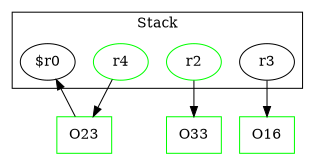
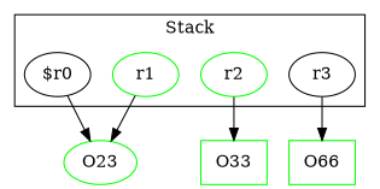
  digraph {
    rankDir=LR
    node [color=green]
-   r1 [label=r4]
+   r1
    r2
    "$r0" [color=""]
    r3 [color=""]
-   O23 [shape=box]
+   O23 [shape=ellipse]
    n6 [label=O33 shape=box]
-   O16 [shape=box]
+   O16 [shape=box label=O66]
    subgraph cluster_1 {
      label=Stack
      r1
      r2
      "$r0"
      r3
    }
    r1 -> O23
    r2 -> n6
-   O23 -> "$r0"
+   "$r0" -> O23
    r3 -> O16
  }
